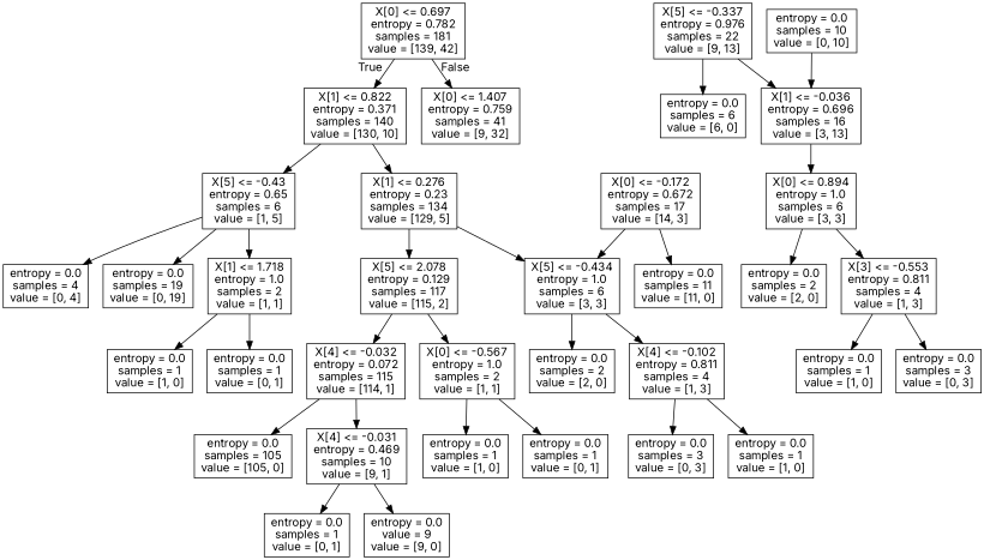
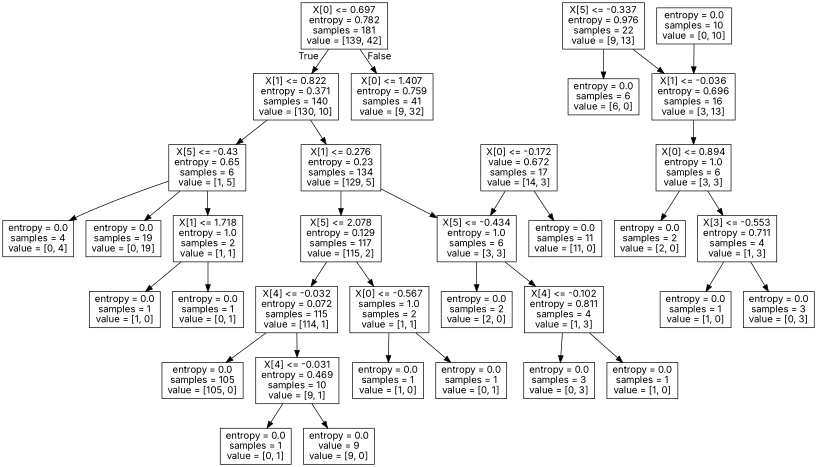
  digraph {
    fontname=Inter
    node [fontname=Inter shape=box]
    edge [fontname=Inter]
    n1 [label="X[0] <= 0.697\nentropy = 0.782\nsamples = 181\nvalue = [139, 42]"]
    n2 [label="X[1] <= 0.822\nentropy = 0.371\nsamples = 140\nvalue = [130, 10]"]
    n3 [label="X[0] <= 1.407\nentropy = 0.759\nsamples = 41\nvalue = [9, 32]"]
    n4 [label="X[1] <= 0.276\nentropy = 0.23\nsamples = 134\nvalue = [129, 5]"]
    n5 [label="X[5] <= -0.43\nentropy = 0.65\nsamples = 6\nvalue = [1, 5]"]
    n6 [label="X[5] <= 2.078\nentropy = 0.129\nsamples = 117\nvalue = [115, 2]"]
    n7 [label="X[5] <= -0.434\nentropy = 1.0\nsamples = 6\nvalue = [3, 3]"]
    n8 [label="X[1] <= 1.718\nentropy = 1.0\nsamples = 2\nvalue = [1, 1]"]
    n9 [label="entropy = 0.0\nsamples = 4\nvalue = [0, 4]"]
    n10 [label="entropy = 0.0\nsamples = 19\nvalue = [0, 19]"]
    n11 [label="X[4] <= -0.032\nentropy = 0.072\nsamples = 115\nvalue = [114, 1]"]
-   n12 [label="X[0] <= -0.567\nentropy = 1.0\nsamples = 2\nvalue = [1, 1]"]
-   n13 [label="X[0] <= -0.172\nentropy = 0.672\nsamples = 17\nvalue = [14, 3]"]
+   n12 [label="X[0] <= -0.567\nsamples = 1.0\nsamples = 2\nvalue = [1, 1]"]
+   n13 [label="X[0] <= -0.172\nvalue = 0.672\nsamples = 17\nvalue = [14, 3]"]
    n14 [label="entropy = 0.0\nsamples = 11\nvalue = [11, 0]"]
    n15 [label="entropy = 0.0\nsamples = 105\nvalue = [105, 0]"]
    n16 [label="X[4] <= -0.031\nentropy = 0.469\nsamples = 10\nvalue = [9, 1]"]
    n17 [label="entropy = 0.0\nsamples = 1\nvalue = [1, 0]"]
    n18 [label="entropy = 0.0\nsamples = 1\nvalue = [0, 1]"]
    n19 [label="entropy = 0.0\nsamples = 1\nvalue = [0, 1]"]
    n20 [label="entropy = 0.0\nvalue = 9\nvalue = [9, 0]"]
    n21 [label="entropy = 0.0\nsamples = 2\nvalue = [2, 0]"]
    n22 [label="X[4] <= -0.102\nentropy = 0.811\nsamples = 4\nvalue = [1, 3]"]
    n23 [label="entropy = 0.0\nsamples = 3\nvalue = [0, 3]"]
    n24 [label="entropy = 0.0\nsamples = 1\nvalue = [1, 0]"]
    n25 [label="entropy = 0.0\nsamples = 1\nvalue = [1, 0]"]
    n26 [label="entropy = 0.0\nsamples = 1\nvalue = [0, 1]"]
    n27 [label="X[5] <= -0.337\nentropy = 0.976\nsamples = 22\nvalue = [9, 13]"]
    n28 [label="entropy = 0.0\nsamples = 6\nvalue = [6, 0]"]
    n29 [label="X[1] <= -0.036\nentropy = 0.696\nsamples = 16\nvalue = [3, 13]"]
    n30 [label="X[0] <= 0.894\nentropy = 1.0\nsamples = 6\nvalue = [3, 3]"]
    n31 [label="entropy = 0.0\nsamples = 2\nvalue = [2, 0]"]
-   n32 [label="X[3] <= -0.553\nentropy = 0.811\nsamples = 4\nvalue = [1, 3]"]
+   n32 [label="X[3] <= -0.553\nentropy = 0.711\nsamples = 4\nvalue = [1, 3]"]
    n33 [label="entropy = 0.0\nsamples = 10\nvalue = [0, 10]"]
    n34 [label="entropy = 0.0\nsamples = 1\nvalue = [1, 0]"]
    n35 [label="entropy = 0.0\nsamples = 3\nvalue = [0, 3]"]
    n1 -> n2 [headlabel=True labelangle=45 labeldistance=2.5]
    n1 -> n3 [headlabel=False labelangle=-45 labeldistance=2.5]
    n2 -> n4
    n2 -> n5
    n4 -> n6
    n4 -> n7
    n5 -> n8
    n5 -> n9
    n5 -> n10
    n6 -> n11
    n6 -> n12
    n7 -> n21
    n7 -> n22
    n8 -> n25
    n8 -> n26
    n11 -> n15
    n11 -> n16
    n12 -> n17
    n12 -> n18
    n13 -> n7
    n13 -> n14
    n16 -> n19
    n16 -> n20
    n22 -> n23
    n22 -> n24
    n27 -> n28
    n27 -> n29
    n29 -> n30
    n30 -> n31
    n30 -> n32
    n32 -> n34
    n32 -> n35
    n33 -> n29
  }
